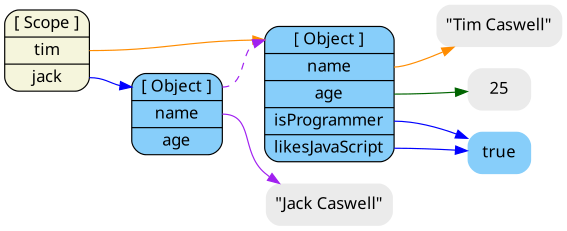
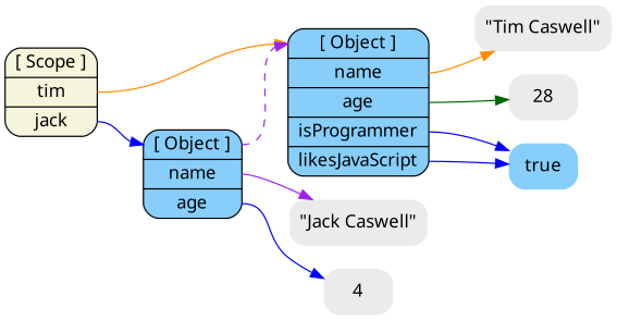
  digraph {
    rankdir=LR
    node [fillcolor=gray92 fontname=Sans shape=plaintext style="filled,rounded"]
    edge [color=blue tailport=name]
    n1 [fillcolor=beige label="<__proto__>[ Scope ]|<tim>tim|<jack>jack" shape=Mrecord style=filled]
    n2 [fillcolor=lightskyblue label="<__proto__>[ Object ]|<name>name|<age>age|<isProgrammer>isProgrammer|<likesJavaScript>likesJavaScript" shape=Mrecord style=filled]
    n3 [fillcolor=lightskyblue label="<__proto__>[ Object ]|<name>name|<age>age" shape=Mrecord style=filled]
    n4 [label="\"Tim Caswell\""]
    n5 [fillcolor=lightskyblue label=true]
-   n6 [label=25]
+   n6 [label=28]
    n7 [label="\"Jack Caswell\""]
+   n8 [label=4]
    n1 -> n2 [color=darkorange headport=__proto__ tailport=tim]
    n1 -> n3 [headport=__proto__ tailport=jack]
    n2 -> n4 [color=darkorange]
    n2 -> n5 [tailport=isProgrammer]
    n2 -> n5 [tailport=likesJavaScript]
    n2 -> n6 [color=darkgreen tailport=age]
    n3 -> n2 [color=purple headport=__proto__ style=dashed tailport=__proto__]
    n3 -> n7 [color=purple]
+   n3 -> n8 [tailport=age]
  }
